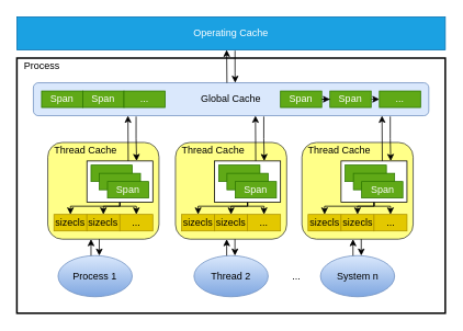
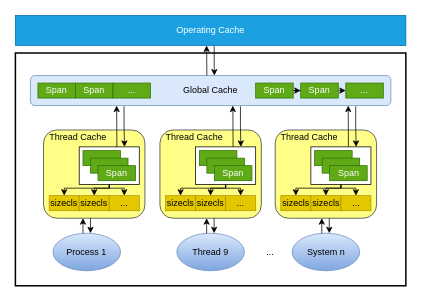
  <mxCell id="0" />
  <mxCell id="1" parent="0" />
  <mxCell id="2" value="" style="rounded=0;whiteSpace=wrap;html=1;strokeWidth=2;" vertex="1" parent="1"><mxGeometry x="20" y="70" width="520" height="310" as="geometry" /></mxCell>
- <mxCell id="3" value="Process" style="text;html=1;align=center;verticalAlign=middle;resizable=0;points=[];autosize=1;strokeColor=none;fillColor=none;" vertex="1" parent="1"><mxGeometry x="20" y="70" width="60" height="20" as="geometry" /></mxCell>
  <mxCell id="4" value="Operating Cache" style="rounded=0;whiteSpace=wrap;html=1;strokeWidth=1;fillColor=#1ba1e2;strokeColor=#006EAF;fontColor=#ffffff;" vertex="1" parent="1"><mxGeometry x="20" y="20" width="520" height="40" as="geometry" /></mxCell>
  <mxCell id="5" value="Global Cache" style="rounded=1;whiteSpace=wrap;html=1;strokeWidth=1;fillColor=#dae8fc;strokeColor=#6c8ebf;" vertex="1" parent="1"><mxGeometry x="40" y="100" width="480" height="40" as="geometry" /></mxCell>
  <mxCell id="6" value="Span" style="rounded=0;whiteSpace=wrap;html=1;strokeWidth=1;fillColor=#60a917;strokeColor=#2D7600;fontColor=#ffffff;" vertex="1" parent="1"><mxGeometry x="50" y="110" width="50" height="20" as="geometry" /></mxCell>
  <mxCell id="7" value="Span" style="rounded=0;whiteSpace=wrap;html=1;strokeWidth=1;fillColor=#60a917;strokeColor=#2D7600;fontColor=#ffffff;" vertex="1" parent="1"><mxGeometry x="100" y="110" width="50" height="20" as="geometry" /></mxCell>
  <mxCell id="8" value="..." style="rounded=0;whiteSpace=wrap;html=1;strokeWidth=1;fillColor=#60a917;strokeColor=#2D7600;fontColor=#ffffff;" vertex="1" parent="1"><mxGeometry x="150" y="110" width="50" height="20" as="geometry" /></mxCell>
  <mxCell id="9" style="edgeStyle=orthogonalEdgeStyle;rounded=0;orthogonalLoop=1;jettySize=auto;html=1;exitX=1;exitY=0.5;exitDx=0;exitDy=0;" edge="1" parent="1" source="10" target="12"><mxGeometry relative="1" as="geometry" /></mxCell>
  <mxCell id="10" value="Span" style="rounded=0;whiteSpace=wrap;html=1;strokeWidth=1;fillColor=#60a917;strokeColor=#2D7600;fontColor=#ffffff;" vertex="1" parent="1"><mxGeometry x="340" y="110" width="50" height="20" as="geometry" /></mxCell>
  <mxCell id="11" style="edgeStyle=orthogonalEdgeStyle;rounded=0;orthogonalLoop=1;jettySize=auto;html=1;exitX=1;exitY=0.5;exitDx=0;exitDy=0;entryX=0;entryY=0.5;entryDx=0;entryDy=0;" edge="1" parent="1" source="12" target="13"><mxGeometry relative="1" as="geometry" /></mxCell>
  <mxCell id="12" value="Span" style="rounded=0;whiteSpace=wrap;html=1;strokeWidth=1;fillColor=#60a917;strokeColor=#2D7600;fontColor=#ffffff;" vertex="1" parent="1"><mxGeometry x="400" y="110" width="50" height="20" as="geometry" /></mxCell>
  <mxCell id="13" value="..." style="rounded=0;whiteSpace=wrap;html=1;strokeWidth=1;fillColor=#60a917;strokeColor=#2D7600;fontColor=#ffffff;" vertex="1" parent="1"><mxGeometry x="460" y="110" width="50" height="20" as="geometry" /></mxCell>
  <mxCell id="14" value="" style="rounded=1;whiteSpace=wrap;html=1;strokeWidth=1;fillColor=#ffff88;strokeColor=#36393d;" vertex="1" parent="1"><mxGeometry x="212.5" y="172.5" width="135" height="117.5" as="geometry" /></mxCell>
  <mxCell id="15" value="" style="rounded=1;whiteSpace=wrap;html=1;strokeWidth=1;fillColor=#ffff88;strokeColor=#36393d;" vertex="1" parent="1"><mxGeometry x="366" y="172.5" width="135" height="117.5" as="geometry" /></mxCell>
  <mxCell id="16" value="" style="rounded=1;whiteSpace=wrap;html=1;strokeWidth=1;fillColor=#ffff88;strokeColor=#36393d;" vertex="1" parent="1"><mxGeometry x="57.5" y="172.5" width="135" height="117.5" as="geometry" /></mxCell>
  <mxCell id="17" value="Thread Cache" style="text;html=1;align=center;verticalAlign=middle;resizable=0;points=[];autosize=1;strokeColor=none;fillColor=none;" vertex="1" parent="1"><mxGeometry x="366" y="172.5" width="90" height="20" as="geometry" /></mxCell>
  <mxCell id="18" value="Thread Cache" style="text;html=1;align=center;verticalAlign=middle;resizable=0;points=[];autosize=1;strokeColor=none;fillColor=none;" vertex="1" parent="1"><mxGeometry x="212.5" y="172.5" width="90" height="20" as="geometry" /></mxCell>
  <mxCell id="19" value="Thread Cache" style="text;html=1;align=center;verticalAlign=middle;resizable=0;points=[];autosize=1;strokeColor=none;fillColor=none;" vertex="1" parent="1"><mxGeometry x="57.5" y="172.5" width="90" height="20" as="geometry" /></mxCell>
  <mxCell id="20" value="sizecls" style="rounded=0;whiteSpace=wrap;html=1;strokeWidth=1;fillColor=#e3c800;fontColor=#000000;strokeColor=#B09500;" vertex="1" parent="1"><mxGeometry x="65" y="260" width="40" height="20" as="geometry" /></mxCell>
  <mxCell id="21" value="&lt;span&gt;sizecls&lt;/span&gt;" style="rounded=0;whiteSpace=wrap;html=1;strokeWidth=1;fillColor=#e3c800;fontColor=#000000;strokeColor=#B09500;" vertex="1" parent="1"><mxGeometry x="105" y="260" width="40" height="20" as="geometry" /></mxCell>
  <mxCell id="22" value="..." style="rounded=0;whiteSpace=wrap;html=1;strokeWidth=1;fillColor=#e3c800;fontColor=#000000;strokeColor=#B09500;" vertex="1" parent="1"><mxGeometry x="145" y="260" width="40" height="20" as="geometry" /></mxCell>
  <mxCell id="23" style="edgeStyle=orthogonalEdgeStyle;rounded=0;orthogonalLoop=1;jettySize=auto;html=1;exitX=0.5;exitY=1;exitDx=0;exitDy=0;entryX=0.5;entryY=0;entryDx=0;entryDy=0;" edge="1" parent="1" source="26" target="20"><mxGeometry relative="1" as="geometry"><Array as="points"><mxPoint x="145" y="250" /><mxPoint x="85" y="250" /></Array></mxGeometry></mxCell>
  <mxCell id="24" style="edgeStyle=orthogonalEdgeStyle;rounded=0;orthogonalLoop=1;jettySize=auto;html=1;exitX=0.5;exitY=1;exitDx=0;exitDy=0;entryX=0.5;entryY=0;entryDx=0;entryDy=0;" edge="1" parent="1" source="26" target="21"><mxGeometry relative="1" as="geometry"><Array as="points"><mxPoint x="145" y="250" /><mxPoint x="125" y="250" /></Array></mxGeometry></mxCell>
  <mxCell id="25" style="edgeStyle=orthogonalEdgeStyle;rounded=0;orthogonalLoop=1;jettySize=auto;html=1;exitX=0.5;exitY=1;exitDx=0;exitDy=0;entryX=0.5;entryY=0;entryDx=0;entryDy=0;" edge="1" parent="1" source="26" target="22"><mxGeometry relative="1" as="geometry"><Array as="points"><mxPoint x="145" y="250" /><mxPoint x="165" y="250" /></Array></mxGeometry></mxCell>
  <mxCell id="26" value="" style="rounded=0;whiteSpace=wrap;html=1;strokeWidth=1;" vertex="1" parent="1"><mxGeometry x="105" y="195" width="80" height="50" as="geometry" /></mxCell>
  <mxCell id="27" value="" style="rounded=0;whiteSpace=wrap;html=1;strokeWidth=1;fillColor=#60a917;strokeColor=#2D7600;fontColor=#ffffff;" vertex="1" parent="1"><mxGeometry x="110" y="200" width="50" height="20" as="geometry" /></mxCell>
  <mxCell id="28" value="" style="rounded=0;whiteSpace=wrap;html=1;strokeWidth=1;fillColor=#60a917;strokeColor=#2D7600;fontColor=#ffffff;" vertex="1" parent="1"><mxGeometry x="120" y="210" width="50" height="20" as="geometry" /></mxCell>
  <mxCell id="29" value="Span" style="rounded=0;whiteSpace=wrap;html=1;strokeWidth=1;fillColor=#60a917;strokeColor=#2D7600;fontColor=#ffffff;" vertex="1" parent="1"><mxGeometry x="130" y="220" width="50" height="20" as="geometry" /></mxCell>
  <mxCell id="30" style="edgeStyle=orthogonalEdgeStyle;rounded=0;orthogonalLoop=1;jettySize=auto;html=1;exitX=0.5;exitY=1;exitDx=0;exitDy=0;entryX=0.5;entryY=0;entryDx=0;entryDy=0;" edge="1" parent="1" source="33" target="47"><mxGeometry relative="1" as="geometry"><Array as="points"><mxPoint x="454" y="250" /><mxPoint x="394" y="250" /></Array></mxGeometry></mxCell>
  <mxCell id="31" style="edgeStyle=orthogonalEdgeStyle;rounded=0;orthogonalLoop=1;jettySize=auto;html=1;exitX=0.5;exitY=1;exitDx=0;exitDy=0;entryX=0.5;entryY=0;entryDx=0;entryDy=0;" edge="1" parent="1" source="33" target="48"><mxGeometry relative="1" as="geometry"><Array as="points"><mxPoint x="454" y="250" /><mxPoint x="434" y="250" /></Array></mxGeometry></mxCell>
  <mxCell id="32" style="edgeStyle=orthogonalEdgeStyle;rounded=0;orthogonalLoop=1;jettySize=auto;html=1;exitX=0.5;exitY=1;exitDx=0;exitDy=0;entryX=0.5;entryY=0;entryDx=0;entryDy=0;" edge="1" parent="1" source="33" target="49"><mxGeometry relative="1" as="geometry"><Array as="points"><mxPoint x="454" y="250" /><mxPoint x="474" y="250" /></Array></mxGeometry></mxCell>
  <mxCell id="33" value="" style="rounded=0;whiteSpace=wrap;html=1;strokeWidth=1;" vertex="1" parent="1"><mxGeometry x="413.5" y="195" width="80" height="50" as="geometry" /></mxCell>
  <mxCell id="34" value="" style="rounded=0;whiteSpace=wrap;html=1;strokeWidth=1;fillColor=#60a917;strokeColor=#2D7600;fontColor=#ffffff;" vertex="1" parent="1"><mxGeometry x="418.5" y="200" width="50" height="20" as="geometry" /></mxCell>
  <mxCell id="35" value="" style="rounded=0;whiteSpace=wrap;html=1;strokeWidth=1;fillColor=#60a917;strokeColor=#2D7600;fontColor=#ffffff;" vertex="1" parent="1"><mxGeometry x="428.5" y="210" width="50" height="20" as="geometry" /></mxCell>
  <mxCell id="36" value="Span" style="rounded=0;whiteSpace=wrap;html=1;strokeWidth=1;fillColor=#60a917;strokeColor=#2D7600;fontColor=#ffffff;" vertex="1" parent="1"><mxGeometry x="438.5" y="220" width="50" height="20" as="geometry" /></mxCell>
  <mxCell id="37" style="edgeStyle=orthogonalEdgeStyle;rounded=0;orthogonalLoop=1;jettySize=auto;html=1;exitX=0.5;exitY=1;exitDx=0;exitDy=0;entryX=0.5;entryY=0;entryDx=0;entryDy=0;" edge="1" parent="1" source="40" target="44"><mxGeometry relative="1" as="geometry"><Array as="points"><mxPoint x="300" y="250" /><mxPoint x="240" y="250" /></Array></mxGeometry></mxCell>
  <mxCell id="38" style="edgeStyle=orthogonalEdgeStyle;rounded=0;orthogonalLoop=1;jettySize=auto;html=1;exitX=0.5;exitY=1;exitDx=0;exitDy=0;entryX=0.5;entryY=0;entryDx=0;entryDy=0;" edge="1" parent="1" source="40" target="45"><mxGeometry relative="1" as="geometry"><Array as="points"><mxPoint x="300" y="250" /><mxPoint x="280" y="250" /></Array></mxGeometry></mxCell>
  <mxCell id="39" style="edgeStyle=orthogonalEdgeStyle;rounded=0;orthogonalLoop=1;jettySize=auto;html=1;exitX=0.5;exitY=1;exitDx=0;exitDy=0;entryX=0.5;entryY=0;entryDx=0;entryDy=0;" edge="1" parent="1" source="40" target="46"><mxGeometry relative="1" as="geometry"><Array as="points"><mxPoint x="300" y="250" /><mxPoint x="320" y="250" /></Array></mxGeometry></mxCell>
  <mxCell id="40" value="" style="rounded=0;whiteSpace=wrap;html=1;strokeWidth=1;" vertex="1" parent="1"><mxGeometry x="260" y="195" width="80" height="50" as="geometry" /></mxCell>
  <mxCell id="41" value="" style="rounded=0;whiteSpace=wrap;html=1;strokeWidth=1;fillColor=#60a917;strokeColor=#2D7600;fontColor=#ffffff;" vertex="1" parent="1"><mxGeometry x="265" y="200" width="50" height="20" as="geometry" /></mxCell>
  <mxCell id="42" value="" style="rounded=0;whiteSpace=wrap;html=1;strokeWidth=1;fillColor=#60a917;strokeColor=#2D7600;fontColor=#ffffff;" vertex="1" parent="1"><mxGeometry x="275" y="210" width="50" height="20" as="geometry" /></mxCell>
  <mxCell id="43" value="Span" style="rounded=0;whiteSpace=wrap;html=1;strokeWidth=1;fillColor=#60a917;strokeColor=#2D7600;fontColor=#ffffff;" vertex="1" parent="1"><mxGeometry x="285" y="220" width="50" height="20" as="geometry" /></mxCell>
  <mxCell id="44" value="sizecls" style="rounded=0;whiteSpace=wrap;html=1;strokeWidth=1;fillColor=#e3c800;fontColor=#000000;strokeColor=#B09500;" vertex="1" parent="1"><mxGeometry x="220" y="260" width="40" height="20" as="geometry" /></mxCell>
  <mxCell id="45" value="&lt;span&gt;sizecls&lt;/span&gt;" style="rounded=0;whiteSpace=wrap;html=1;strokeWidth=1;fillColor=#e3c800;fontColor=#000000;strokeColor=#B09500;" vertex="1" parent="1"><mxGeometry x="260" y="260" width="40" height="20" as="geometry" /></mxCell>
  <mxCell id="46" value="..." style="rounded=0;whiteSpace=wrap;html=1;strokeWidth=1;fillColor=#e3c800;fontColor=#000000;strokeColor=#B09500;" vertex="1" parent="1"><mxGeometry x="300" y="260" width="40" height="20" as="geometry" /></mxCell>
  <mxCell id="47" value="sizecls" style="rounded=0;whiteSpace=wrap;html=1;strokeWidth=1;fillColor=#e3c800;fontColor=#000000;strokeColor=#B09500;" vertex="1" parent="1"><mxGeometry x="373.5" y="260" width="40" height="20" as="geometry" /></mxCell>
  <mxCell id="48" value="&lt;span&gt;sizecls&lt;/span&gt;" style="rounded=0;whiteSpace=wrap;html=1;strokeWidth=1;fillColor=#e3c800;fontColor=#000000;strokeColor=#B09500;" vertex="1" parent="1"><mxGeometry x="413.5" y="260" width="40" height="20" as="geometry" /></mxCell>
  <mxCell id="49" value="..." style="rounded=0;whiteSpace=wrap;html=1;strokeWidth=1;fillColor=#e3c800;fontColor=#000000;strokeColor=#B09500;" vertex="1" parent="1"><mxGeometry x="453.5" y="260" width="40" height="20" as="geometry" /></mxCell>
  <mxCell id="50" value="" style="endArrow=classic;html=1;rounded=0;exitX=0.75;exitY=0;exitDx=0;exitDy=0;" edge="1" parent="1"><mxGeometry width="50" height="50" relative="1" as="geometry"><mxPoint x="309.92" y="195" as="sourcePoint" /><mxPoint x="309.58" y="140" as="targetPoint" /></mxGeometry></mxCell>
  <mxCell id="51" value="" style="endArrow=classic;html=1;rounded=0;exitX=0.75;exitY=0;exitDx=0;exitDy=0;" edge="1" parent="1"><mxGeometry width="50" height="50" relative="1" as="geometry"><mxPoint x="463.55" y="195" as="sourcePoint" /><mxPoint x="463.21" y="140" as="targetPoint" /></mxGeometry></mxCell>
  <mxCell id="52" value="" style="endArrow=classic;html=1;rounded=0;exitX=0.75;exitY=0;exitDx=0;exitDy=0;" edge="1" parent="1"><mxGeometry width="50" height="50" relative="1" as="geometry"><mxPoint x="155.17" y="195" as="sourcePoint" /><mxPoint x="154.83" y="140" as="targetPoint" /></mxGeometry></mxCell>
  <mxCell id="53" style="edgeStyle=orthogonalEdgeStyle;rounded=0;orthogonalLoop=1;jettySize=auto;html=1;exitX=0.588;exitY=1.06;exitDx=0;exitDy=0;entryX=0.785;entryY=0.028;entryDx=0;entryDy=0;entryPerimeter=0;exitPerimeter=0;" edge="1" parent="1"><mxGeometry relative="1" as="geometry"><mxPoint x="164.74" y="141" as="sourcePoint" /><mxPoint x="165.3" y="195" as="targetPoint" /><Array as="points"><mxPoint x="164.5" y="167.6" /><mxPoint x="165.5" y="167.6" /></Array></mxGeometry></mxCell>
  <mxCell id="54" style="edgeStyle=orthogonalEdgeStyle;rounded=0;orthogonalLoop=1;jettySize=auto;html=1;exitX=0.588;exitY=1.06;exitDx=0;exitDy=0;entryX=0.785;entryY=0.028;entryDx=0;entryDy=0;entryPerimeter=0;exitPerimeter=0;" edge="1" parent="1"><mxGeometry relative="1" as="geometry"><mxPoint x="319.74" y="141" as="sourcePoint" /><mxPoint x="320.3" y="195" as="targetPoint" /><Array as="points"><mxPoint x="319.5" y="167.6" /><mxPoint x="320.5" y="167.6" /></Array></mxGeometry></mxCell>
  <mxCell id="55" style="edgeStyle=orthogonalEdgeStyle;rounded=0;orthogonalLoop=1;jettySize=auto;html=1;exitX=0.588;exitY=1.06;exitDx=0;exitDy=0;entryX=0.785;entryY=0.028;entryDx=0;entryDy=0;entryPerimeter=0;exitPerimeter=0;" edge="1" parent="1"><mxGeometry relative="1" as="geometry"><mxPoint x="473.22" y="141" as="sourcePoint" /><mxPoint x="473.78" y="195" as="targetPoint" /><Array as="points"><mxPoint x="472.98" y="167.6" /><mxPoint x="473.98" y="167.6" /></Array></mxGeometry></mxCell>
  <mxCell id="56" value="" style="endArrow=classic;html=1;rounded=0;" edge="1" parent="1"><mxGeometry width="50" height="50" relative="1" as="geometry"><mxPoint x="275" y="100" as="sourcePoint" /><mxPoint x="274.62" y="60" as="targetPoint" /></mxGeometry></mxCell>
  <mxCell id="57" style="edgeStyle=orthogonalEdgeStyle;rounded=0;orthogonalLoop=1;jettySize=auto;html=1;exitX=0.588;exitY=1.06;exitDx=0;exitDy=0;exitPerimeter=0;" edge="1" parent="1"><mxGeometry relative="1" as="geometry"><mxPoint x="284.78" y="61" as="sourcePoint" /><mxPoint x="285" y="100" as="targetPoint" /><Array as="points"><mxPoint x="284.54" y="87.6" /><mxPoint x="285.54" y="87.6" /></Array></mxGeometry></mxCell>
  <mxCell id="58" value="Process 1" style="ellipse;whiteSpace=wrap;html=1;strokeWidth=1;fillColor=#dae8fc;gradientColor=#7ea6e0;strokeColor=#6c8ebf;" vertex="1" parent="1"><mxGeometry x="70" y="310" width="90" height="50" as="geometry" /></mxCell>
  <mxCell id="59" value="System n" style="ellipse;whiteSpace=wrap;html=1;strokeWidth=1;fillColor=#dae8fc;gradientColor=#7ea6e0;strokeColor=#6c8ebf;" vertex="1" parent="1"><mxGeometry x="388.5" y="310" width="90" height="50" as="geometry" /></mxCell>
- <mxCell id="60" value="Thread 2" style="ellipse;whiteSpace=wrap;html=1;strokeWidth=1;fillColor=#dae8fc;gradientColor=#7ea6e0;strokeColor=#6c8ebf;" vertex="1" parent="1"><mxGeometry x="235" y="310" width="90" height="50" as="geometry" /></mxCell>
+ <mxCell id="60" value="Thread 9" style="ellipse;whiteSpace=wrap;html=1;strokeWidth=1;fillColor=#dae8fc;gradientColor=#7ea6e0;strokeColor=#6c8ebf;" vertex="1" parent="1"><mxGeometry x="235" y="310" width="90" height="50" as="geometry" /></mxCell>
  <mxCell id="61" value="..." style="text;html=1;align=center;verticalAlign=middle;resizable=0;points=[];autosize=1;strokeColor=none;fillColor=none;" vertex="1" parent="1"><mxGeometry x="343.5" y="325" width="30" height="20" as="geometry" /></mxCell>
  <mxCell id="62" value="" style="endArrow=classic;html=1;rounded=0;" edge="1" parent="1"><mxGeometry width="50" height="50" relative="1" as="geometry"><mxPoint x="110" y="310" as="sourcePoint" /><mxPoint x="110" y="290" as="targetPoint" /></mxGeometry></mxCell>
  <mxCell id="63" value="" style="endArrow=classic;html=1;rounded=0;" edge="1" parent="1"><mxGeometry width="50" height="50" relative="1" as="geometry"><mxPoint x="120" y="290" as="sourcePoint" /><mxPoint x="120" y="310" as="targetPoint" /></mxGeometry></mxCell>
  <mxCell id="64" value="" style="endArrow=classic;html=1;rounded=0;" edge="1" parent="1"><mxGeometry width="50" height="50" relative="1" as="geometry"><mxPoint x="274.67" y="310" as="sourcePoint" /><mxPoint x="274.67" y="290" as="targetPoint" /></mxGeometry></mxCell>
  <mxCell id="65" value="" style="endArrow=classic;html=1;rounded=0;" edge="1" parent="1"><mxGeometry width="50" height="50" relative="1" as="geometry"><mxPoint x="284.67" y="290" as="sourcePoint" /><mxPoint x="284.67" y="310" as="targetPoint" /></mxGeometry></mxCell>
  <mxCell id="66" value="" style="endArrow=classic;html=1;rounded=0;" edge="1" parent="1"><mxGeometry width="50" height="50" relative="1" as="geometry"><mxPoint x="428" y="310" as="sourcePoint" /><mxPoint x="428" y="290" as="targetPoint" /></mxGeometry></mxCell>
  <mxCell id="67" value="" style="endArrow=classic;html=1;rounded=0;" edge="1" parent="1"><mxGeometry width="50" height="50" relative="1" as="geometry"><mxPoint x="438" y="290" as="sourcePoint" /><mxPoint x="438" y="310" as="targetPoint" /></mxGeometry></mxCell>
